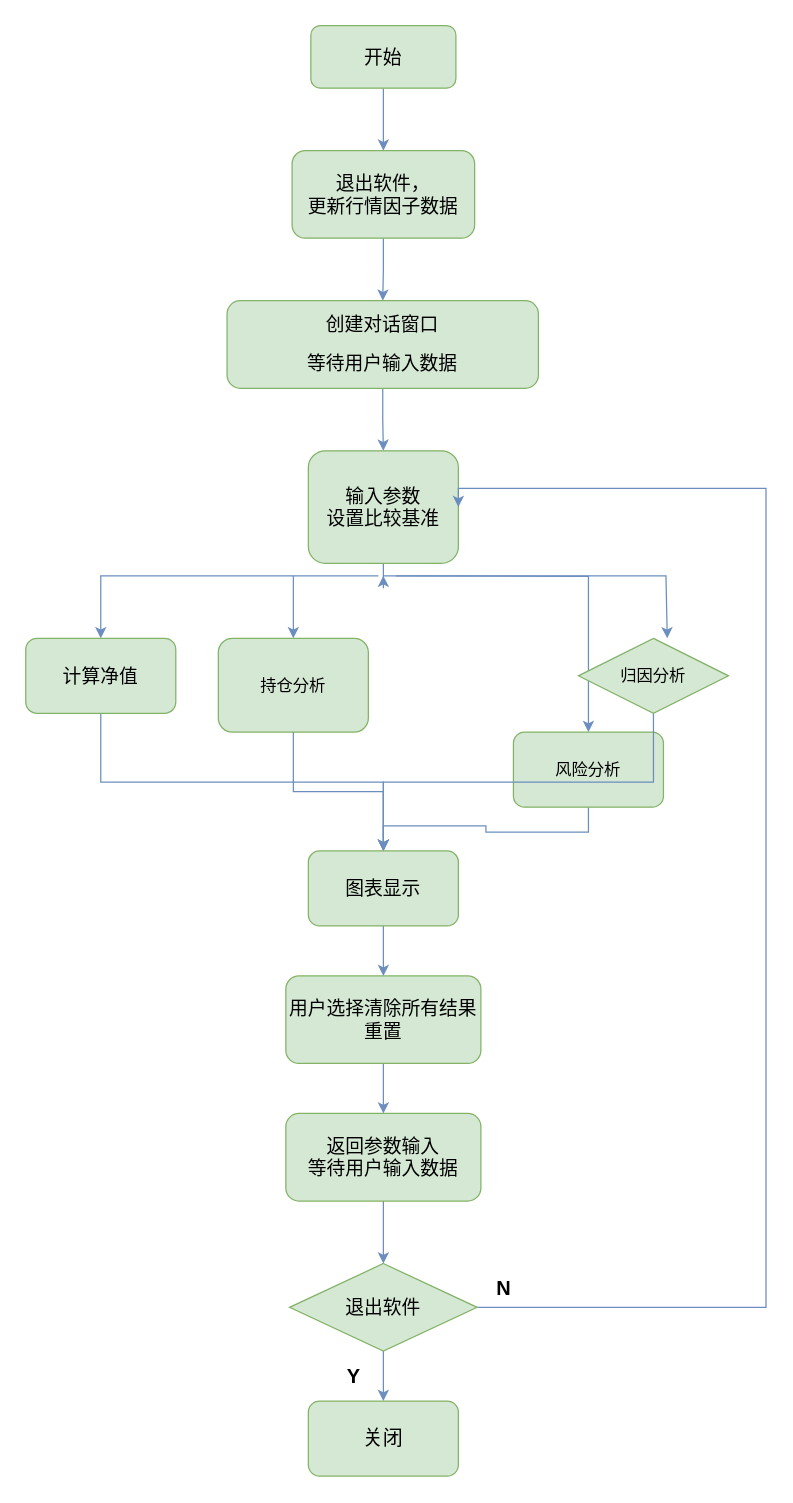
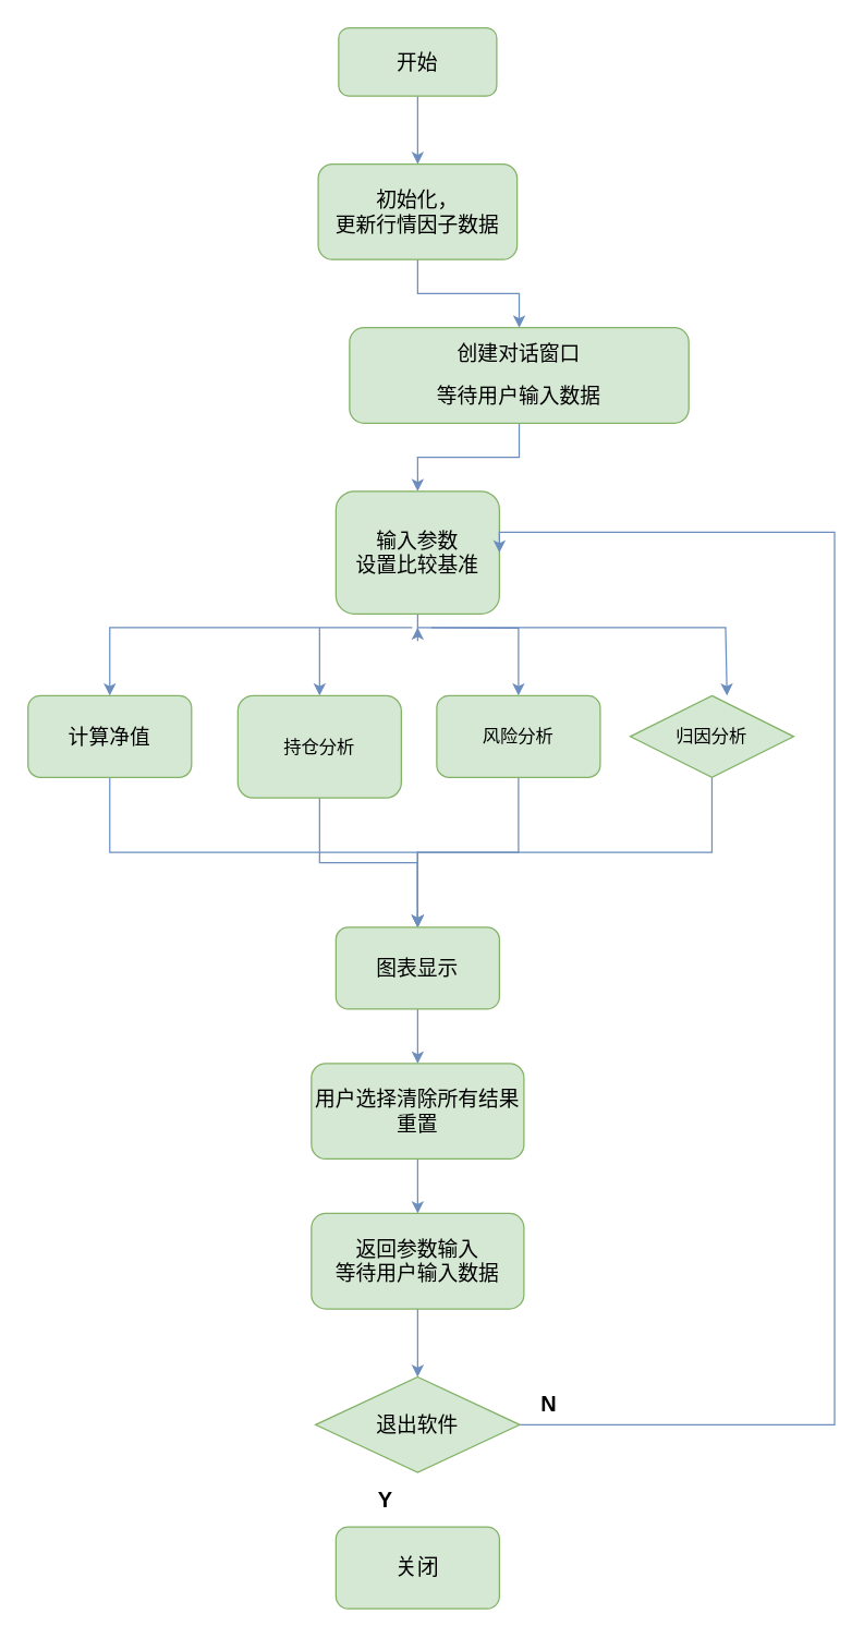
  <mxCell id="0" />
  <mxCell id="1" parent="0" />
  <mxCell id="2" style="edgeStyle=orthogonalEdgeStyle;rounded=0;orthogonalLoop=1;jettySize=auto;html=1;exitX=0.5;exitY=1;exitDx=0;exitDy=0;fontSize=15;entryX=0.5;entryY=0;entryDx=0;entryDy=0;fillColor=#dae8fc;strokeColor=#6c8ebf;" edge="1" parent="1" source="3" target="5"><mxGeometry relative="1" as="geometry"><mxPoint x="322" y="110" as="targetPoint" /></mxGeometry></mxCell>
  <mxCell id="3" value="&lt;font style=&quot;font-size: 15px;&quot;&gt;开始&lt;/font&gt;" style="rounded=1;whiteSpace=wrap;html=1;glass=0;fillColor=#d5e8d4;strokeColor=#82b366;" vertex="1" parent="1"><mxGeometry x="248" y="20" width="116" height="50" as="geometry" /></mxCell>
  <mxCell id="4" value="" style="edgeStyle=orthogonalEdgeStyle;rounded=0;orthogonalLoop=1;jettySize=auto;html=1;fontSize=15;fillColor=#dae8fc;strokeColor=#6c8ebf;" edge="1" parent="1" source="5" target="7"><mxGeometry relative="1" as="geometry" /></mxCell>
- <mxCell id="5" value="&lt;font style=&quot;font-size: 15px;&quot;&gt;退出软件，&lt;br&gt;更新行情因子数据&lt;/font&gt;" style="rounded=1;whiteSpace=wrap;html=1;fillColor=#d5e8d4;strokeColor=#82b366;" vertex="1" parent="1"><mxGeometry x="233" y="120" width="146" height="70" as="geometry" /></mxCell>
+ <mxCell id="5" value="&lt;font style=&quot;font-size: 15px;&quot;&gt;初始化，&lt;br&gt;更新行情因子数据&lt;/font&gt;" style="rounded=1;whiteSpace=wrap;html=1;fillColor=#d5e8d4;strokeColor=#82b366;" vertex="1" parent="1"><mxGeometry x="233" y="120" width="146" height="70" as="geometry" /></mxCell>
  <mxCell id="6" value="" style="edgeStyle=orthogonalEdgeStyle;rounded=0;orthogonalLoop=1;jettySize=auto;html=1;fontSize=15;fillColor=#dae8fc;strokeColor=#6c8ebf;" edge="1" parent="1" source="7" target="11"><mxGeometry relative="1" as="geometry" /></mxCell>
- <mxCell id="7" value="&lt;p align=&quot;center&quot; class=&quot;MsoNormal&quot;&gt;&lt;span&gt;&lt;font style=&quot;font-size: 15px;&quot;&gt;创建对话窗口&lt;/font&gt;&lt;/span&gt;&lt;/p&gt;&lt;p align=&quot;center&quot; class=&quot;MsoNormal&quot;&gt;&lt;span&gt;&lt;font style=&quot;font-size: 15px;&quot;&gt;等待用户输入数据&lt;/font&gt;&lt;/span&gt;&lt;span lang=&quot;EN-US&quot;&gt;&lt;/span&gt;&lt;/p&gt;" style="rounded=1;whiteSpace=wrap;html=1;glass=0;fontSize=13;fillColor=#d5e8d4;strokeColor=#82b366;" vertex="1" parent="1"><mxGeometry x="181" y="240" width="249" height="70" as="geometry" /></mxCell>
+ <mxCell id="7" value="&lt;p align=&quot;center&quot; class=&quot;MsoNormal&quot;&gt;&lt;span&gt;&lt;font style=&quot;font-size: 15px;&quot;&gt;创建对话窗口&lt;/font&gt;&lt;/span&gt;&lt;/p&gt;&lt;p align=&quot;center&quot; class=&quot;MsoNormal&quot;&gt;&lt;span&gt;&lt;font style=&quot;font-size: 15px;&quot;&gt;等待用户输入数据&lt;/font&gt;&lt;/span&gt;&lt;span lang=&quot;EN-US&quot;&gt;&lt;/span&gt;&lt;/p&gt;" style="rounded=1;whiteSpace=wrap;html=1;glass=0;fontSize=13;fillColor=#d5e8d4;strokeColor=#82b366;" vertex="1" parent="1"><mxGeometry x="256" y="240" width="249" height="70" as="geometry" /></mxCell>
  <mxCell id="8" value="" style="edgeStyle=orthogonalEdgeStyle;rounded=0;orthogonalLoop=1;jettySize=auto;html=1;fontSize=15;fillColor=#dae8fc;strokeColor=#6c8ebf;" edge="1" parent="1" target="13"><mxGeometry relative="1" as="geometry"><mxPoint x="302" y="460" as="sourcePoint" /><Array as="points"><mxPoint x="80" y="460" /></Array></mxGeometry></mxCell>
  <mxCell id="9" value="" style="edgeStyle=orthogonalEdgeStyle;rounded=0;orthogonalLoop=1;jettySize=auto;html=1;fontSize=15;fillColor=#dae8fc;strokeColor=#6c8ebf;" edge="1" parent="1" source="11"><mxGeometry relative="1" as="geometry"><mxPoint x="306" y="460" as="targetPoint" /></mxGeometry></mxCell>
  <mxCell id="10" value="" style="edgeStyle=orthogonalEdgeStyle;rounded=0;orthogonalLoop=1;jettySize=auto;html=1;fontSize=15;fillColor=#dae8fc;strokeColor=#6c8ebf;" edge="1" parent="1" target="19"><mxGeometry relative="1" as="geometry"><mxPoint x="306" y="460" as="sourcePoint" /></mxGeometry></mxCell>
  <mxCell id="11" value="&lt;span style=&quot;font-size: 15px;&quot;&gt;输入参数&lt;/span&gt;&lt;br style=&quot;font-size: 15px;&quot;&gt;&lt;span style=&quot;font-size: 15px;&quot;&gt;设置比较基准&lt;/span&gt;" style="rounded=1;whiteSpace=wrap;html=1;glass=0;fontSize=13;fillColor=#d5e8d4;strokeColor=#82b366;" vertex="1" parent="1"><mxGeometry x="246" y="360" width="120" height="90" as="geometry" /></mxCell>
  <mxCell id="12" style="edgeStyle=orthogonalEdgeStyle;rounded=0;orthogonalLoop=1;jettySize=auto;html=1;exitX=0.5;exitY=1;exitDx=0;exitDy=0;entryX=0.5;entryY=0;entryDx=0;entryDy=0;fontSize=15;fillColor=#dae8fc;strokeColor=#6c8ebf;" edge="1" parent="1" source="13" target="25"><mxGeometry relative="1" as="geometry" /></mxCell>
  <mxCell id="13" value="计算净值" style="rounded=1;whiteSpace=wrap;html=1;glass=0;fontSize=15;fillColor=#d5e8d4;strokeColor=#82b366;" vertex="1" parent="1"><mxGeometry x="20" y="510" width="120" height="60" as="geometry" /></mxCell>
  <mxCell id="14" style="edgeStyle=orthogonalEdgeStyle;rounded=0;orthogonalLoop=1;jettySize=auto;html=1;exitX=0.5;exitY=1;exitDx=0;exitDy=0;entryX=0.5;entryY=0;entryDx=0;entryDy=0;fontSize=15;fillColor=#dae8fc;strokeColor=#6c8ebf;" edge="1" parent="1" source="15" target="27"><mxGeometry relative="1" as="geometry" /></mxCell>
  <mxCell id="15" value="用户选择清除所有结果重置" style="rounded=1;whiteSpace=wrap;html=1;glass=0;fontSize=15;fillColor=#d5e8d4;strokeColor=#82b366;" vertex="1" parent="1"><mxGeometry x="228" y="780" width="156" height="70" as="geometry" /></mxCell>
  <mxCell id="16" style="edgeStyle=orthogonalEdgeStyle;rounded=0;orthogonalLoop=1;jettySize=auto;html=1;exitX=0.5;exitY=1;exitDx=0;exitDy=0;entryX=0.5;entryY=0;entryDx=0;entryDy=0;fontSize=15;fillColor=#dae8fc;strokeColor=#6c8ebf;" edge="1" parent="1" source="17" target="25"><mxGeometry relative="1" as="geometry" /></mxCell>
  <mxCell id="17" value="持仓分析" style="whiteSpace=wrap;html=1;fontSize=13;rounded=1;glass=0;fillColor=#d5e8d4;strokeColor=#82b366;" vertex="1" parent="1"><mxGeometry x="174" y="510" width="120" height="75" as="geometry" /></mxCell>
  <mxCell id="18" style="edgeStyle=orthogonalEdgeStyle;rounded=0;orthogonalLoop=1;jettySize=auto;html=1;exitX=0.5;exitY=1;exitDx=0;exitDy=0;entryX=0.5;entryY=0;entryDx=0;entryDy=0;fontSize=15;fillColor=#dae8fc;strokeColor=#6c8ebf;" edge="1" parent="1" source="19" target="25"><mxGeometry relative="1" as="geometry" /></mxCell>
- <mxCell id="19" value="风险分析" style="whiteSpace=wrap;html=1;fontSize=13;rounded=1;glass=0;fillColor=#d5e8d4;strokeColor=#82b366;" vertex="1" parent="1"><mxGeometry x="410" y="585" width="120" height="60" as="geometry" /></mxCell>
+ <mxCell id="19" value="风险分析" style="whiteSpace=wrap;html=1;fontSize=13;rounded=1;glass=0;fillColor=#d5e8d4;strokeColor=#82b366;" vertex="1" parent="1"><mxGeometry x="320" y="510" width="120" height="60" as="geometry" /></mxCell>
  <mxCell id="20" style="edgeStyle=orthogonalEdgeStyle;rounded=0;orthogonalLoop=1;jettySize=auto;html=1;exitX=0.5;exitY=1;exitDx=0;exitDy=0;fontSize=15;fillColor=#dae8fc;strokeColor=#6c8ebf;" edge="1" parent="1" source="21" target="25"><mxGeometry relative="1" as="geometry" /></mxCell>
  <mxCell id="21" value="归因分析" style="rhombus;whiteSpace=wrap;html=1;fontSize=13;glass=0;fillColor=#d5e8d4;strokeColor=#82b366;" vertex="1" parent="1"><mxGeometry x="462" y="510" width="120" height="60" as="geometry" /></mxCell>
  <mxCell id="22" value="" style="edgeStyle=orthogonalEdgeStyle;rounded=0;orthogonalLoop=1;jettySize=auto;html=1;fontSize=15;entryX=0.592;entryY=0;entryDx=0;entryDy=0;entryPerimeter=0;fillColor=#dae8fc;strokeColor=#6c8ebf;" edge="1" parent="1" target="21"><mxGeometry relative="1" as="geometry"><mxPoint x="316" y="460" as="sourcePoint" /><mxPoint x="582" y="510" as="targetPoint" /><Array as="points"><mxPoint x="532" y="460" /></Array></mxGeometry></mxCell>
  <mxCell id="23" value="" style="endArrow=classic;html=1;rounded=0;fontSize=15;entryX=0.5;entryY=0;entryDx=0;entryDy=0;fillColor=#dae8fc;strokeColor=#6c8ebf;" edge="1" parent="1" target="17"><mxGeometry width="50" height="50" relative="1" as="geometry"><mxPoint x="234" y="460" as="sourcePoint" /><mxPoint x="252" y="620" as="targetPoint" /></mxGeometry></mxCell>
  <mxCell id="24" style="edgeStyle=orthogonalEdgeStyle;rounded=0;orthogonalLoop=1;jettySize=auto;html=1;exitX=0.5;exitY=1;exitDx=0;exitDy=0;entryX=0.5;entryY=0;entryDx=0;entryDy=0;fontSize=16;fillColor=#dae8fc;strokeColor=#6c8ebf;" edge="1" parent="1" source="25" target="15"><mxGeometry relative="1" as="geometry" /></mxCell>
  <mxCell id="25" value="图表显示" style="rounded=1;whiteSpace=wrap;html=1;glass=0;fontSize=15;fillColor=#d5e8d4;strokeColor=#82b366;" vertex="1" parent="1"><mxGeometry x="246" y="680" width="120" height="60" as="geometry" /></mxCell>
  <mxCell id="26" style="edgeStyle=orthogonalEdgeStyle;rounded=0;orthogonalLoop=1;jettySize=auto;html=1;exitX=0.5;exitY=1;exitDx=0;exitDy=0;entryX=0.5;entryY=0;entryDx=0;entryDy=0;fontSize=15;fillColor=#dae8fc;strokeColor=#6c8ebf;" edge="1" parent="1" source="27" target="30"><mxGeometry relative="1" as="geometry" /></mxCell>
  <mxCell id="27" value="返回参数输入&lt;br&gt;等待用户输入数据" style="rounded=1;whiteSpace=wrap;html=1;glass=0;fontSize=15;fillColor=#d5e8d4;strokeColor=#82b366;" vertex="1" parent="1"><mxGeometry x="228" y="890" width="156" height="70" as="geometry" /></mxCell>
  <mxCell id="28" value="" style="edgeStyle=orthogonalEdgeStyle;rounded=0;orthogonalLoop=1;jettySize=auto;html=1;fontSize=15;entryX=1;entryY=0.5;entryDx=0;entryDy=0;exitX=1;exitY=0.5;exitDx=0;exitDy=0;fillColor=#dae8fc;strokeColor=#6c8ebf;" edge="1" parent="1" source="30" target="11"><mxGeometry relative="1" as="geometry"><mxPoint x="612" y="380" as="targetPoint" /><Array as="points"><mxPoint x="612" y="1045" /><mxPoint x="612" y="390" /></Array></mxGeometry></mxCell>
- <mxCell id="29" style="edgeStyle=orthogonalEdgeStyle;rounded=0;orthogonalLoop=1;jettySize=auto;html=1;exitX=0.5;exitY=1;exitDx=0;exitDy=0;entryX=0.5;entryY=0;entryDx=0;entryDy=0;fontSize=16;fillColor=#dae8fc;strokeColor=#6c8ebf;" edge="1" parent="1" source="30" target="32"><mxGeometry relative="1" as="geometry" /></mxCell>
  <mxCell id="30" value="退出软件" style="rhombus;whiteSpace=wrap;html=1;glass=0;fontSize=15;fillColor=#d5e8d4;strokeColor=#82b366;" vertex="1" parent="1"><mxGeometry x="231" y="1010" width="150" height="70" as="geometry" /></mxCell>
  <mxCell id="31" value="&lt;font style=&quot;font-size: 16px;&quot;&gt;&lt;b&gt;N&lt;/b&gt;&lt;/font&gt;" style="text;html=1;align=center;verticalAlign=middle;resizable=0;points=[];autosize=1;strokeColor=none;fillColor=none;fontSize=15;" vertex="1" parent="1"><mxGeometry x="382" y="1015" width="40" height="30" as="geometry" /></mxCell>
  <mxCell id="32" value="关闭" style="rounded=1;whiteSpace=wrap;html=1;glass=0;fontSize=16;fillColor=#d5e8d4;strokeColor=#82b366;" vertex="1" parent="1"><mxGeometry x="246" y="1120" width="120" height="60" as="geometry" /></mxCell>
  <mxCell id="33" value="&lt;b&gt;Y&lt;/b&gt;" style="text;html=1;align=center;verticalAlign=middle;resizable=0;points=[];autosize=1;strokeColor=none;fillColor=none;fontSize=16;" vertex="1" parent="1"><mxGeometry x="267" y="1085" width="30" height="30" as="geometry" /></mxCell>
